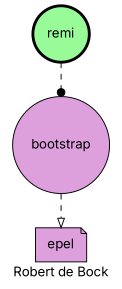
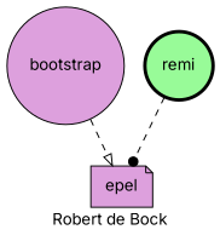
  digraph {
    fontname=Inter
    label="Robert de Bock"
    node [fillcolor=plum fontname=Inter shape=circle style=filled]
    edge [fontname=Inter style=dashed]
    epel [shape=note]
    bootstrap
    remi [fillcolor=palegreen penwidth=3]
    bootstrap -> epel [arrowhead=onormal]
-   remi -> bootstrap [arrowhead=dot]
+   remi -> epel [arrowhead=dot]
  }
